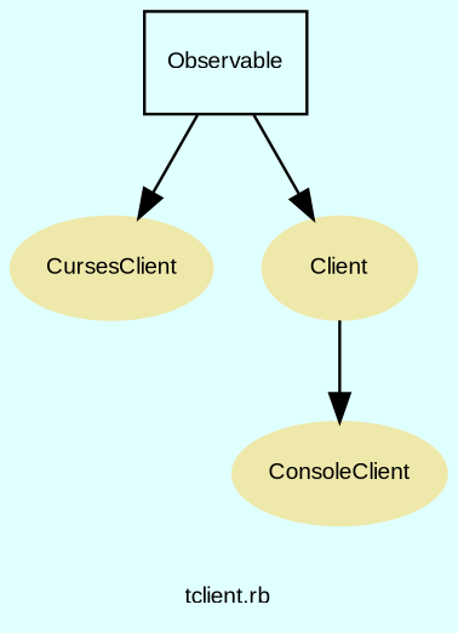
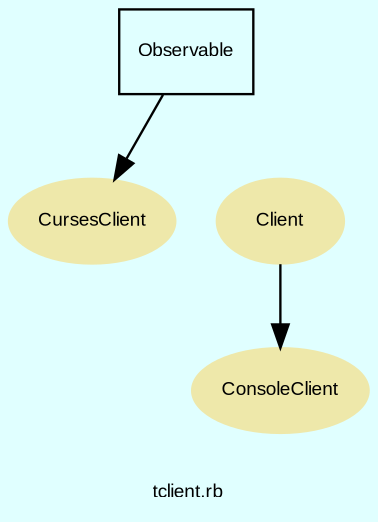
  digraph {
    bgcolor=lightcyan1
    compound=true
    fontname=Arial
    fontsize=8
    label="tclient.rb"
    node [color=palegoldenrod fontcolor=black fontname=Arial fontsize=8 shape=ellipse style=filled]
    n1 [label=CursesClient]
    n2 [label=Client]
    n3 [label=ConsoleClient]
    n4 [color=black label=Observable shape=box fontcolor="" style=""]
    n2 -> n3
    n4 -> n1
-   n4 -> n2
  }
